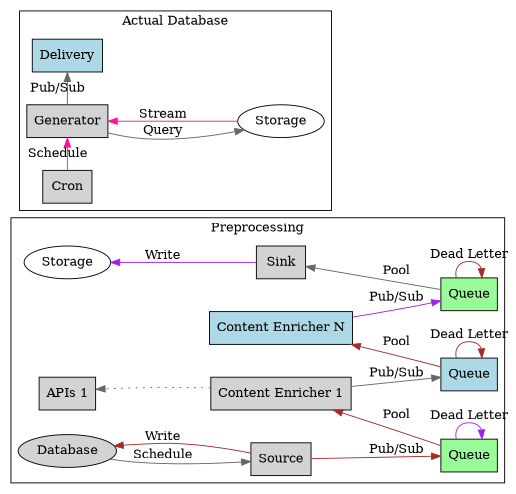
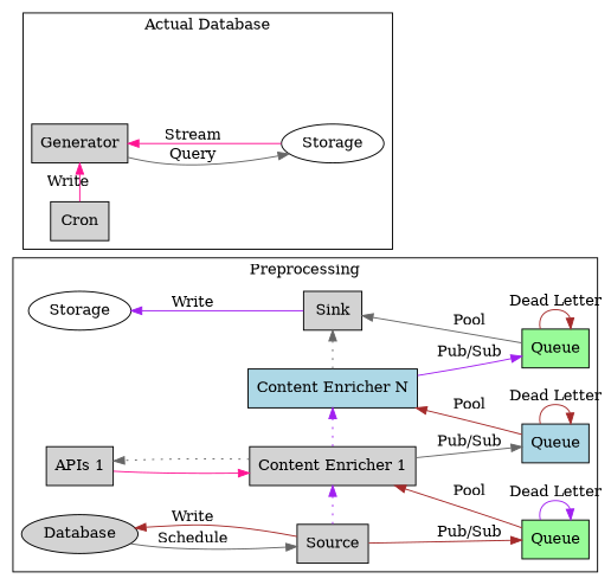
  digraph {
    compound=true
    rankdir=LR
    node [fillcolor=lightgrey shape=box style=filled]
    edge [color=gray40]
    n1 [colorfill=grey95 label=Source]
    n2 [colorfill=grey95 label="Content Enricher 1"]
    n3 [colorfill=grey95 fillcolor=lightblue label="Content Enricher N"]
    n4 [colorfill=grey95 label=Sink]
    n5 [label="APIs 1"]
    n6 [fillcolor=white label=Storage shape=ellipse]
    n7 [label=Database shape=ellipse]
    n8 [fillcolor=palegreen label=Queue]
    n9 [fillcolor=lightblue label=Queue]
    n10 [fillcolor=palegreen label=Queue]
    n11 [colorfill=grey95 label=Cron]
    n12 [colorfill=grey95 label=Generator]
-   n13 [colorfill=grey95 fillcolor=lightblue label=Delivery]
    n14 [fillcolor=white label=Storage shape=ellipse]
    subgraph cluster_1 {
      label=Preprocessing
      n8
      n9
      n10
      subgraph sub_2 {
        label=Preprocessing
        rank=same
        n1
        n2
        n3
        n4
      }
      subgraph sub_3 {
        label=Preprocessing
        rank=source
        n5
        n6
        n7
      }
    }
    subgraph cluster_4 {
      label="Actual Database"
      n14
      subgraph sub_5 {
        label="Actual Delivery"
        rank=same
        n11
        n12
-       n13
      }
    }
+   n1 -> n2 [color=purple style=dotted]
    n1 -> n7 [color=brown label=Write]
    n1 -> n8 [color=brown label="Pub/Sub"]
+   n2 -> n3 [color=purple style=dotted]
    n2 -> n5 [style=dotted]
    n2 -> n9 [label="Pub/Sub"]
+   n3 -> n4 [style=dotted]
    n3 -> n10 [color=purple label="Pub/Sub"]
    n4 -> n6 [color=purple label=Write]
+   n5 -> n2 [color=deeppink]
    n7 -> n1 [label=Schedule]
    n8 -> n2 [color=brown label=Pool]
    n8 -> n8 [color=purple label="Dead Letter"]
    n9 -> n3 [color=brown label=Pool]
    n9 -> n9 [color=brown label="Dead Letter"]
    n10 -> n4 [label=Pool]
    n10 -> n10 [color=brown label="Dead Letter"]
-   n11 -> n12 [color=deeppink label=Schedule]
-   n12 -> n13 [label="Pub/Sub"]
+   n11 -> n12 [color=deeppink label=Write]
    n12 -> n14 [label=Query]
    n14 -> n12 [color=deeppink label=Stream]
  }
